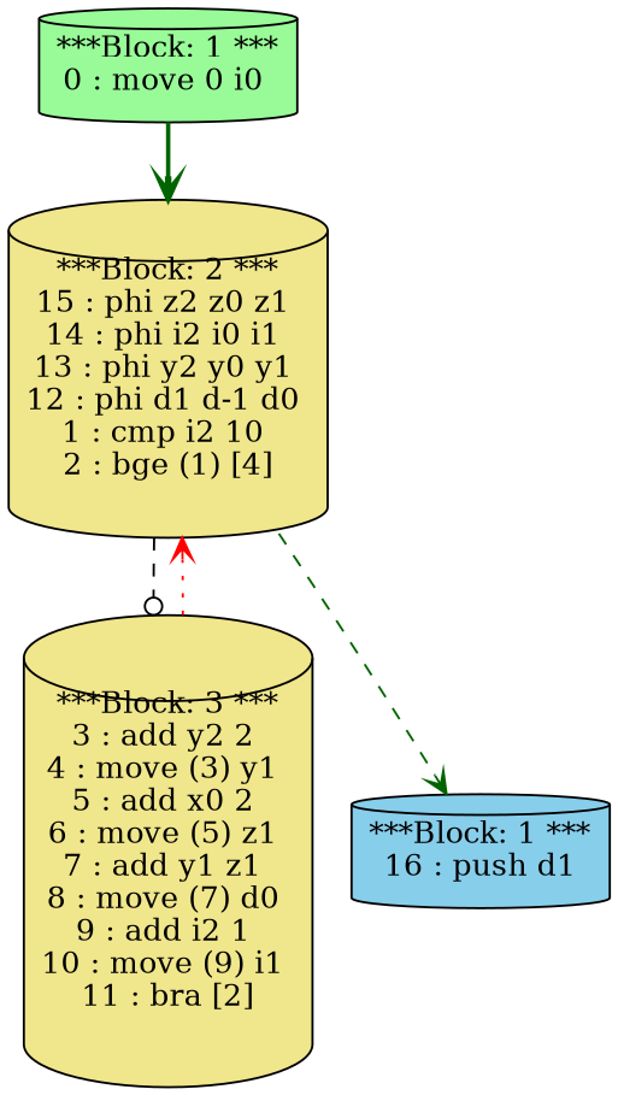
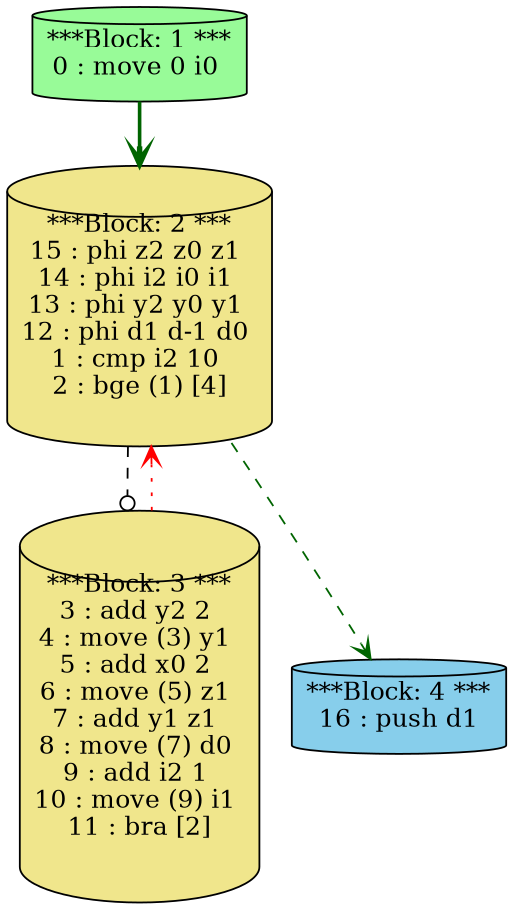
  digraph {
    node [shape=cylinder style=filled fillcolor=khaki]
    edge [color=darkgreen style=dashed arrowhead=vee]
    n1 [label="***Block: 1 ***\n0 : move 0 i0 \n" fillcolor=palegreen]
    n2 [label="***Block: 2 ***\n15 : phi z2 z0 z1 \n14 : phi i2 i0 i1 \n13 : phi y2 y0 y1 \n12 : phi d1 d-1 d0 \n1 : cmp i2 10 \n2 : bge (1) [4]\n"]
    n3 [label="***Block: 3 ***\n3 : add y2 2 \n4 : move (3) y1 \n5 : add x0 2 \n6 : move (5) z1 \n7 : add y1 z1 \n8 : move (7) d0 \n9 : add i2 1 \n10 : move (9) i1 \n11 : bra [2]\n"]
-   n4 [label="***Block: 1 ***\n16 : push d1\n" fillcolor=skyblue]
+   n4 [label="***Block: 4 ***\n16 : push d1\n" fillcolor=skyblue]
    n1 -> n2 [style=bold]
    n2 -> n3 [color=black arrowhead=odot]
    n2 -> n4
    n3 -> n2 [color=red style=dotted]
  }
